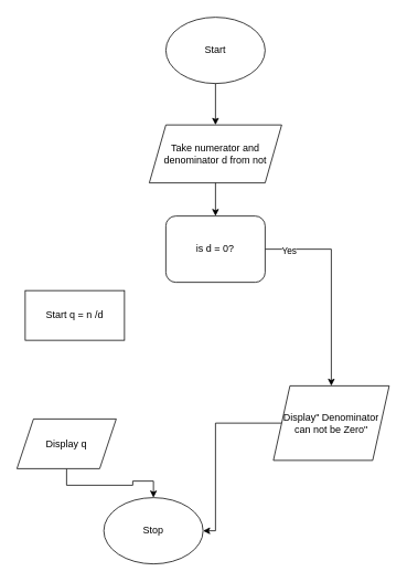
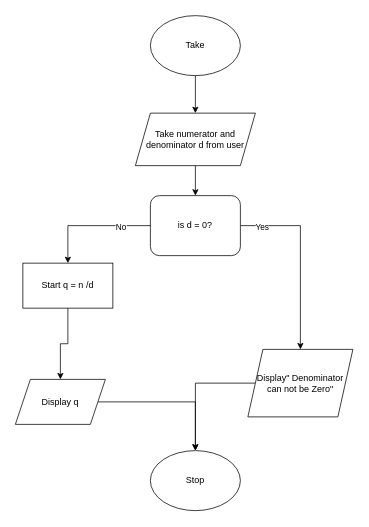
  <mxCell id="0" />
  <mxCell id="1" parent="0" />
- <mxCell id="2" value="Start" style="ellipse;whiteSpace=wrap;html=1;" vertex="1" parent="1"><mxGeometry x="200" y="20" width="120" height="80" as="geometry" /></mxCell>
- <mxCell id="3" value="Take numerator and denominator d from not" style="shape=parallelogram;perimeter=parallelogramPerimeter;whiteSpace=wrap;html=1;fixedSize=1;" vertex="1" parent="1"><mxGeometry x="180" y="150" width="160" height="70" as="geometry" /></mxCell>
+ <mxCell id="2" value="Take" style="ellipse;whiteSpace=wrap;html=1;" vertex="1" parent="1"><mxGeometry x="200" y="20" width="120" height="80" as="geometry" /></mxCell>
+ <mxCell id="3" value="Take numerator and denominator d from user" style="shape=parallelogram;perimeter=parallelogramPerimeter;whiteSpace=wrap;html=1;fixedSize=1;" vertex="1" parent="1"><mxGeometry x="180" y="150" width="160" height="70" as="geometry" /></mxCell>
  <mxCell id="4" value="" style="endArrow=classic;html=1;rounded=0;entryX=0.5;entryY=0;entryDx=0;entryDy=0;" edge="1" parent="1" target="3"><mxGeometry width="50" height="50" relative="1" as="geometry"><mxPoint x="260" y="100" as="sourcePoint" /><mxPoint x="310" y="50" as="targetPoint" /></mxGeometry></mxCell>
  <mxCell id="5" style="edgeStyle=orthogonalEdgeStyle;rounded=0;orthogonalLoop=1;jettySize=auto;html=1;entryX=0.5;entryY=0;entryDx=0;entryDy=0;" edge="1" parent="1" source="9" target="12"><mxGeometry relative="1" as="geometry"><mxPoint x="410" y="300" as="targetPoint" /></mxGeometry></mxCell>
  <mxCell id="6" value="Yes" style="edgeLabel;html=1;align=center;verticalAlign=middle;resizable=0;points=[];" vertex="1" connectable="0" parent="5"><mxGeometry x="-0.773" y="-1" relative="1" as="geometry"><mxPoint as="offset" /></mxGeometry></mxCell>
+ <mxCell id="7" style="edgeStyle=orthogonalEdgeStyle;rounded=0;orthogonalLoop=1;jettySize=auto;html=1;entryX=0.5;entryY=0;entryDx=0;entryDy=0;" edge="1" parent="1" source="9" target="15"><mxGeometry relative="1" as="geometry" /></mxCell>
+ <mxCell id="8" value="No" style="edgeLabel;html=1;align=center;verticalAlign=middle;resizable=0;points=[];" vertex="1" connectable="0" parent="7"><mxGeometry x="-0.5" y="1" relative="1" as="geometry"><mxPoint as="offset" /></mxGeometry></mxCell>
  <mxCell id="9" value="is d = 0?" style="whiteSpace=wrap;html=1;rounded=1;" vertex="1" parent="1"><mxGeometry x="200" y="260" width="120" height="80" as="geometry" /></mxCell>
  <mxCell id="10" value="" style="endArrow=classic;html=1;rounded=0;entryX=0.5;entryY=0;entryDx=0;entryDy=0;" edge="1" parent="1" target="9"><mxGeometry width="50" height="50" relative="1" as="geometry"><mxPoint x="260" y="220" as="sourcePoint" /><mxPoint x="310" y="170" as="targetPoint" /></mxGeometry></mxCell>
  <mxCell id="11" style="edgeStyle=orthogonalEdgeStyle;rounded=0;orthogonalLoop=1;jettySize=auto;html=1;" edge="1" parent="1" source="12" target="13"><mxGeometry relative="1" as="geometry"><mxPoint x="260" y="510" as="targetPoint" /><Array as="points"><mxPoint x="260" y="510" /></Array></mxGeometry></mxCell>
  <mxCell id="12" value="Display&quot; Denominator can not be Zero&quot;" style="shape=parallelogram;perimeter=parallelogramPerimeter;whiteSpace=wrap;html=1;fixedSize=1;" vertex="1" parent="1"><mxGeometry x="330" y="465" width="140" height="90" as="geometry" /></mxCell>
- <mxCell id="13" value="Stop" style="ellipse;whiteSpace=wrap;html=1;" vertex="1" parent="1"><mxGeometry x="125" y="600" width="120" height="80" as="geometry" /></mxCell>
+ <mxCell id="13" value="Stop" style="ellipse;whiteSpace=wrap;html=1;" vertex="1" parent="1"><mxGeometry x="200" y="600" width="120" height="80" as="geometry" /></mxCell>
+ <mxCell id="14" value="" style="edgeStyle=orthogonalEdgeStyle;rounded=0;orthogonalLoop=1;jettySize=auto;html=1;" edge="1" parent="1" source="15" target="17"><mxGeometry relative="1" as="geometry" /></mxCell>
  <mxCell id="15" value="Start q = n /d" style="rounded=0;whiteSpace=wrap;html=1;" vertex="1" parent="1"><mxGeometry x="30" y="350" width="120" height="60" as="geometry" /></mxCell>
  <mxCell id="16" style="edgeStyle=orthogonalEdgeStyle;rounded=0;orthogonalLoop=1;jettySize=auto;html=1;entryX=0.5;entryY=0;entryDx=0;entryDy=0;" edge="1" parent="1" source="17" target="13"><mxGeometry relative="1" as="geometry"><mxPoint x="280" y="510" as="targetPoint" /></mxGeometry></mxCell>
  <mxCell id="17" value="Display q" style="shape=parallelogram;perimeter=parallelogramPerimeter;whiteSpace=wrap;html=1;fixedSize=1;rounded=0;" vertex="1" parent="1"><mxGeometry x="20" y="505" width="120" height="60" as="geometry" /></mxCell>
